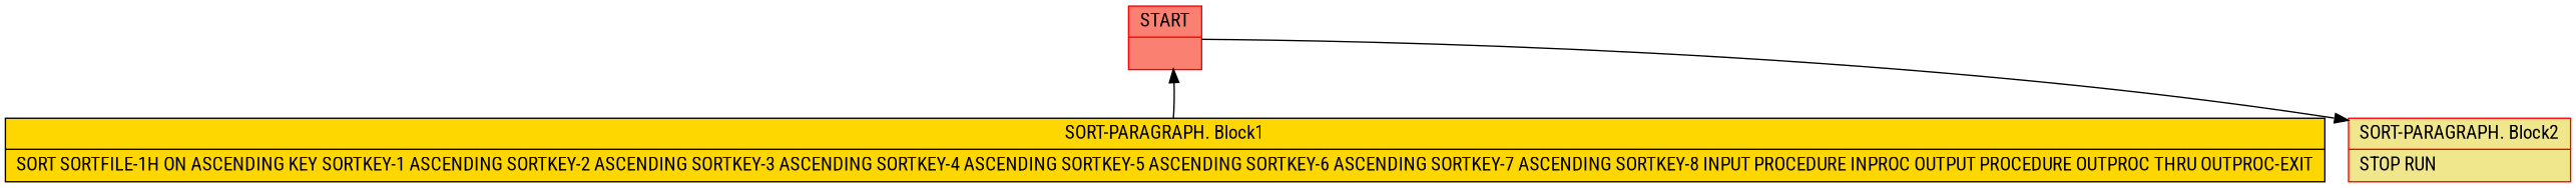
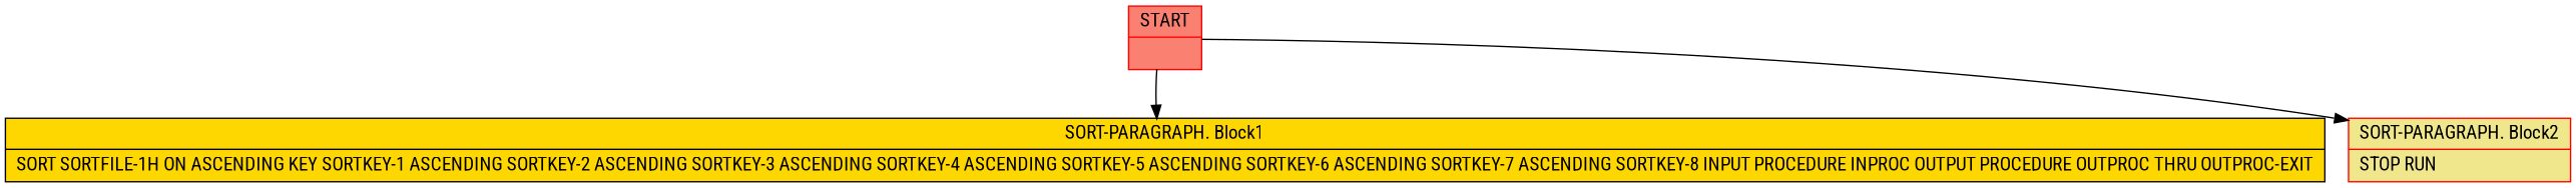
  digraph {
    compound=true
    fontname="Roboto Condensed"
    node [color=red fontname="Roboto Condensed" shape=record style=filled]
    edge [arrowtail=empty fontname="Roboto Condensed"]
    n1 [fillcolor=salmon label="{START|}"]
    n2 [color=black fillcolor=gold label="{SORT-PARAGRAPH. Block1|    SORT     SORTFILE-1H ON               ASCENDING KEY SORTKEY-1               ASCENDING SORTKEY-2               ASCENDING SORTKEY-3               ASCENDING SORTKEY-4               ASCENDING SORTKEY-5               ASCENDING SORTKEY-6               ASCENDING SORTKEY-7               ASCENDING SORTKEY-8               INPUT PROCEDURE INPROC               OUTPUT PROCEDURE OUTPROC THRU OUTPROC-EXIT\l}"]
    n3 [fillcolor=khaki label="{SORT-PARAGRAPH. Block2|    STOP     RUN\l}"]
-   n2 -> n1
+   n1 -> n2
    n1 -> n3
  }
